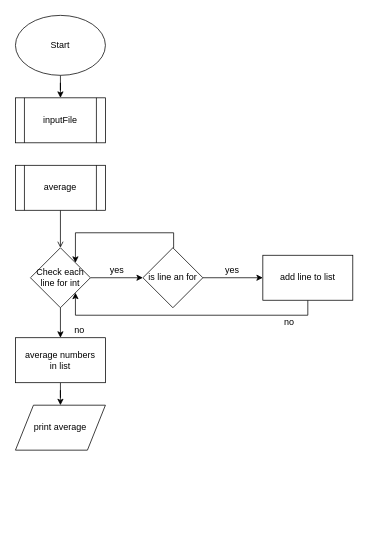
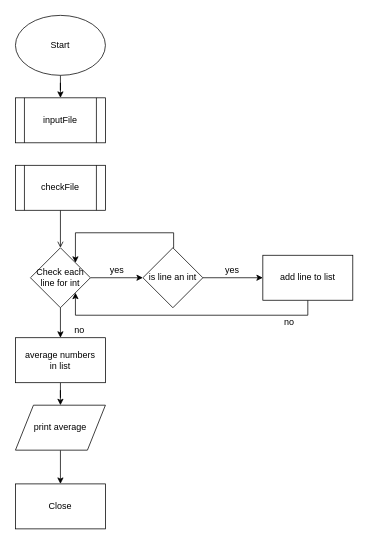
  <mxCell id="0" />
  <mxCell id="1" parent="0" />
  <mxCell id="2" style="edgeStyle=orthogonalEdgeStyle;rounded=0;orthogonalLoop=1;jettySize=auto;html=1;entryX=0.5;entryY=0;entryDx=0;entryDy=0;" edge="1" parent="1" source="3" target="4"><mxGeometry relative="1" as="geometry" /></mxCell>
  <mxCell id="3" value="Start" style="ellipse;whiteSpace=wrap;html=1;" vertex="1" parent="1"><mxGeometry x="20" y="20" width="120" height="80" as="geometry" /></mxCell>
  <mxCell id="4" value="inputFile" style="shape=process;whiteSpace=wrap;html=1;backgroundOutline=1;" vertex="1" parent="1"><mxGeometry x="20" y="130" width="120" height="60" as="geometry" /></mxCell>
  <mxCell id="5" style="edgeStyle=orthogonalEdgeStyle;rounded=0;orthogonalLoop=1;jettySize=auto;html=1;entryX=0.5;entryY=0;entryDx=0;entryDy=0;endArrow=open;" edge="1" parent="1" source="6" target="9"><mxGeometry relative="1" as="geometry" /></mxCell>
- <mxCell id="6" value="average" style="shape=process;whiteSpace=wrap;html=1;backgroundOutline=1;" vertex="1" parent="1"><mxGeometry x="20" y="220" width="120" height="60" as="geometry" /></mxCell>
+ <mxCell id="6" value="checkFile" style="shape=process;whiteSpace=wrap;html=1;backgroundOutline=1;" vertex="1" parent="1"><mxGeometry x="20" y="220" width="120" height="60" as="geometry" /></mxCell>
  <mxCell id="7" style="edgeStyle=orthogonalEdgeStyle;rounded=0;orthogonalLoop=1;jettySize=auto;html=1;entryX=0;entryY=0.5;entryDx=0;entryDy=0;" edge="1" parent="1" source="9" target="13"><mxGeometry relative="1" as="geometry"><mxPoint x="172" y="370" as="targetPoint" /></mxGeometry></mxCell>
  <mxCell id="8" style="edgeStyle=orthogonalEdgeStyle;rounded=0;orthogonalLoop=1;jettySize=auto;html=1;entryX=0.5;entryY=0;entryDx=0;entryDy=0;" edge="1" parent="1" source="9" target="23"><mxGeometry relative="1" as="geometry" /></mxCell>
  <mxCell id="9" value="Check each line for int" style="rhombus;whiteSpace=wrap;html=1;" vertex="1" parent="1"><mxGeometry x="40" y="330" width="80" height="80" as="geometry" /></mxCell>
  <mxCell id="10" style="edgeStyle=orthogonalEdgeStyle;rounded=0;orthogonalLoop=1;jettySize=auto;html=1;entryX=1;entryY=0;entryDx=0;entryDy=0;exitX=0.5;exitY=0;exitDx=0;exitDy=0;" edge="1" parent="1" source="13" target="9"><mxGeometry relative="1" as="geometry"><mxPoint x="170" y="320" as="targetPoint" /><mxPoint x="230.8" y="337.6" as="sourcePoint" /><Array as="points"><mxPoint x="231" y="330" /><mxPoint x="231" y="310" /><mxPoint x="100" y="310" /></Array></mxGeometry></mxCell>
+ <mxCell id="11" value="Close" style="rounded=0;whiteSpace=wrap;html=1;" vertex="1" parent="1"><mxGeometry x="20" y="645" width="120" height="60" as="geometry" /></mxCell>
  <mxCell id="12" style="edgeStyle=orthogonalEdgeStyle;rounded=0;orthogonalLoop=1;jettySize=auto;html=1;" edge="1" parent="1" source="13" target="18"><mxGeometry relative="1" as="geometry" /></mxCell>
- <mxCell id="13" value="is line an for" style="rhombus;whiteSpace=wrap;html=1;" vertex="1" parent="1"><mxGeometry x="190" y="330" width="80" height="80" as="geometry" /></mxCell>
+ <mxCell id="13" value="is line an int" style="rhombus;whiteSpace=wrap;html=1;" vertex="1" parent="1"><mxGeometry x="190" y="330" width="80" height="80" as="geometry" /></mxCell>
  <mxCell id="14" value="yes" style="text;html=1;resizable=0;autosize=1;align=center;verticalAlign=middle;points=[];fillColor=none;strokeColor=none;rounded=0;" vertex="1" parent="1"><mxGeometry x="140" y="350" width="30" height="20" as="geometry" /></mxCell>
  <mxCell id="15" value="no&lt;span style=&quot;font-family: monospace ; font-size: 0px&quot;&gt;%3CmxGraphModel%3E%3Croot%3E%3CmxCell%20id%3D%220%22%2F%3E%3CmxCell%20id%3D%221%22%20parent%3D%220%22%2F%3E%3CmxCell%20id%3D%222%22%20value%3D%22yes%22%20style%3D%22text%3Bhtml%3D1%3Bresizable%3D0%3Bautosize%3D1%3Balign%3Dcenter%3BverticalAlign%3Dmiddle%3Bpoints%3D%5B%5D%3BfillColor%3Dnone%3BstrokeColor%3Dnone%3Brounded%3D0%3B%22%20vertex%3D%221%22%20parent%3D%221%22%3E%3CmxGeometry%20x%3D%22260%22%20y%3D%22360%22%20width%3D%2230%22%20height%3D%2220%22%20as%3D%22geometry%22%2F%3E%3C%2FmxCell%3E%3C%2Froot%3E%3C%2FmxGraphModel%3E&lt;/span&gt;" style="text;html=1;resizable=0;autosize=1;align=center;verticalAlign=middle;points=[];fillColor=none;strokeColor=none;rounded=0;" vertex="1" parent="1"><mxGeometry x="90" y="430" width="30" height="20" as="geometry" /></mxCell>
  <mxCell id="16" value="yes" style="text;html=1;resizable=0;autosize=1;align=center;verticalAlign=middle;points=[];fillColor=none;strokeColor=none;rounded=0;" vertex="1" parent="1"><mxGeometry x="294" y="350" width="30" height="20" as="geometry" /></mxCell>
  <mxCell id="17" style="edgeStyle=orthogonalEdgeStyle;rounded=0;orthogonalLoop=1;jettySize=auto;html=1;entryX=1;entryY=1;entryDx=0;entryDy=0;exitX=0.5;exitY=1;exitDx=0;exitDy=0;" edge="1" parent="1" source="18" target="9"><mxGeometry relative="1" as="geometry"><Array as="points"><mxPoint x="410" y="420" /><mxPoint x="100" y="420" /></Array></mxGeometry></mxCell>
  <mxCell id="18" value="add line to list" style="rounded=0;whiteSpace=wrap;html=1;" vertex="1" parent="1"><mxGeometry x="350" y="340" width="120" height="60" as="geometry" /></mxCell>
  <mxCell id="19" value="no&lt;span style=&quot;font-family: monospace ; font-size: 0px&quot;&gt;%3CmxGraphModel%3E%3Croot%3E%3CmxCell%20id%3D%220%22%2F%3E%3CmxCell%20id%3D%221%22%20parent%3D%220%22%2F%3E%3CmxCell%20id%3D%222%22%20value%3D%22yes%22%20style%3D%22text%3Bhtml%3D1%3Bresizable%3D0%3Bautosize%3D1%3Balign%3Dcenter%3BverticalAlign%3Dmiddle%3Bpoints%3D%5B%5D%3BfillColor%3Dnone%3BstrokeColor%3Dnone%3Brounded%3D0%3B%22%20vertex%3D%221%22%20parent%3D%221%22%3E%3CmxGeometry%20x%3D%22260%22%20y%3D%22360%22%20width%3D%2230%22%20height%3D%2220%22%20as%3D%22geometry%22%2F%3E%3C%2FmxCell%3E%3C%2Froot%3E%3C%2FmxGraphModel%3E&lt;/span&gt;" style="text;html=1;resizable=0;autosize=1;align=center;verticalAlign=middle;points=[];fillColor=none;strokeColor=none;rounded=0;" vertex="1" parent="1"><mxGeometry x="370" y="420" width="30" height="20" as="geometry" /></mxCell>
+ <mxCell id="20" style="edgeStyle=orthogonalEdgeStyle;rounded=0;orthogonalLoop=1;jettySize=auto;html=1;entryX=0.5;entryY=0;entryDx=0;entryDy=0;" edge="1" parent="1" source="21" target="11"><mxGeometry relative="1" as="geometry" /></mxCell>
  <mxCell id="21" value="print average" style="shape=parallelogram;perimeter=parallelogramPerimeter;whiteSpace=wrap;html=1;" vertex="1" parent="1"><mxGeometry x="20" y="540" width="120" height="60" as="geometry" /></mxCell>
  <mxCell id="22" style="edgeStyle=orthogonalEdgeStyle;rounded=0;orthogonalLoop=1;jettySize=auto;html=1;entryX=0.5;entryY=0;entryDx=0;entryDy=0;" edge="1" parent="1" source="23" target="21"><mxGeometry relative="1" as="geometry" /></mxCell>
  <mxCell id="23" value="average numbers &lt;br&gt;in list" style="rounded=0;whiteSpace=wrap;html=1;" vertex="1" parent="1"><mxGeometry x="20" y="450" width="120" height="60" as="geometry" /></mxCell>
